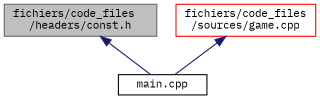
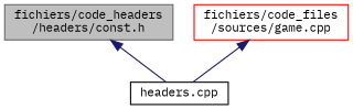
  digraph {
    fontname="IBM Plex Mono"
    node [fillcolor=white fontname="IBM Plex Mono" fontsize=10 shape=box style=filled]
    edge [color=midnightblue dir=back fontname="IBM Plex Mono" fontsize=10 labelfontname=Helvetica labelfontsize=10 style=solid]
-   n1 [color=gray40 fillcolor=grey75 fontcolor=black height=0.2 label="fichiers/code_files\l/headers/const.h" width=0.4]
-   n2 [color=black height=0.2 label="main.cpp" width=0.4]
+   n1 [color=gray40 fillcolor=grey75 fontcolor=black height=0.2 label="fichiers/code_headers\l/headers/const.h" width=0.4]
+   n2 [color=black height=0.2 label="headers.cpp" width=0.4]
    n3 [color=red height=0.2 label="fichiers/code_files\l/sources/game.cpp" width=0.4]
    n1 -> n2
    n3 -> n2
  }
